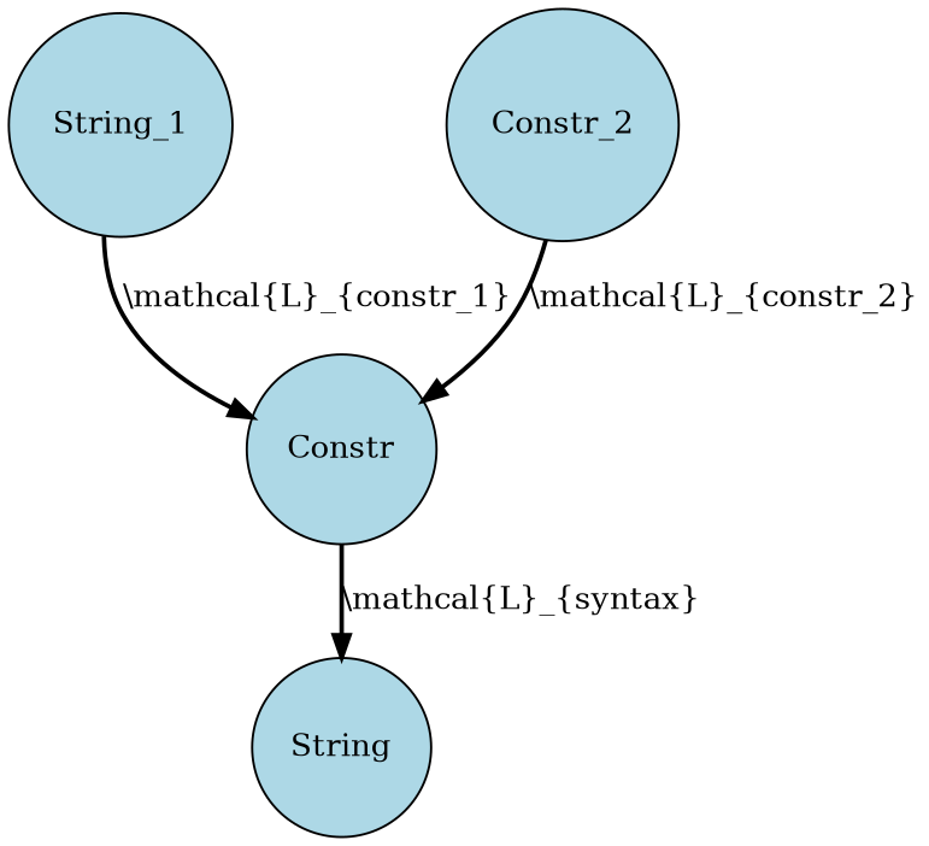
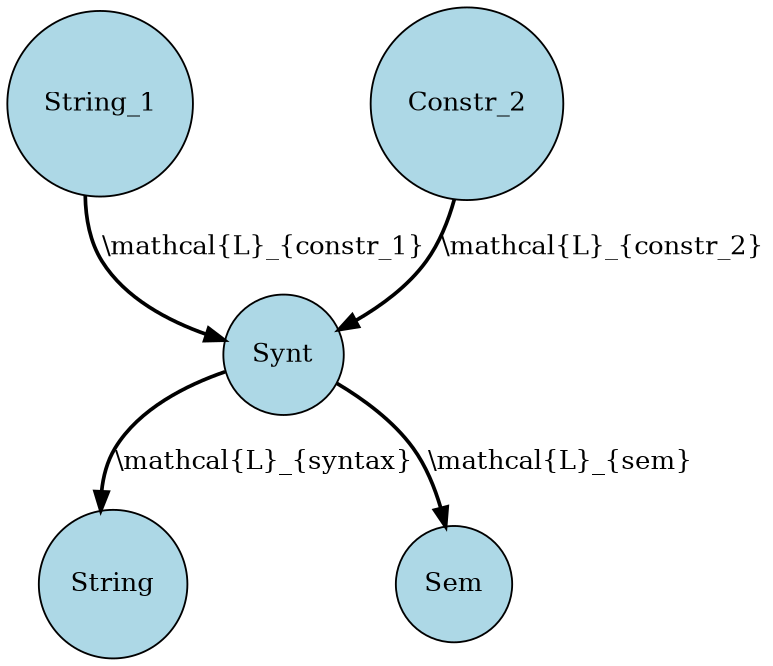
  strict digraph {
    node [fillcolor=lightblue shape=circle style=filled]
    edge [style=bold]
    n1 [label=String_1]
-   Synt [label=Constr]
+   Synt
    String
+   Sem
    Constr_2
    n1 -> Synt [label="\\mathcal{L}_{constr_1}"]
    Synt -> String [label="\\mathcal{L}_{syntax}"]
+   Synt -> Sem [label="\\mathcal{L}_{sem}"]
    Constr_2 -> Synt [label="\\mathcal{L}_{constr_2}"]
  }
